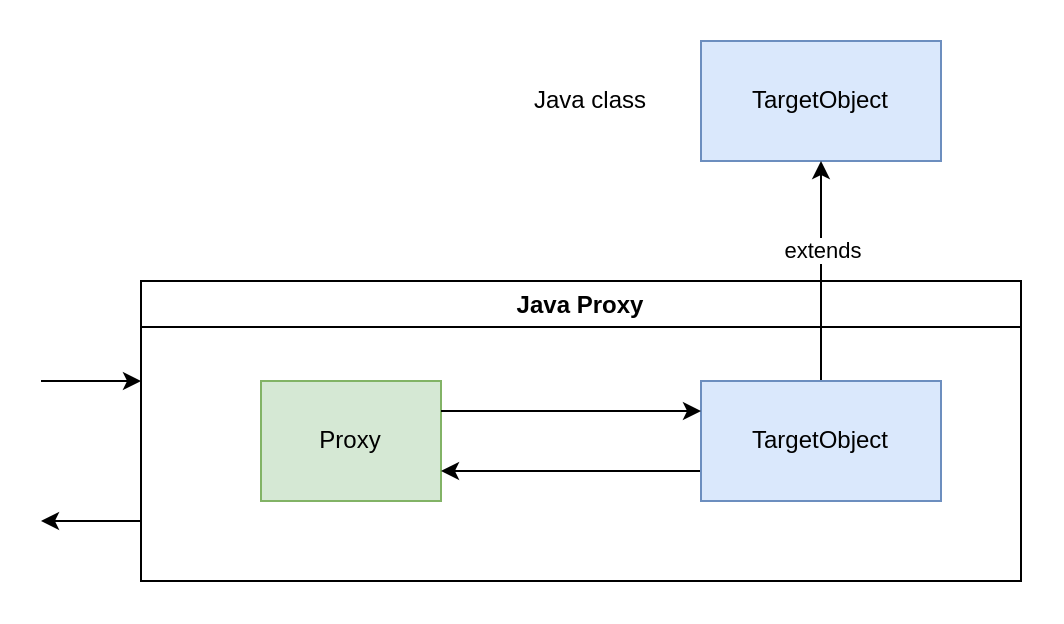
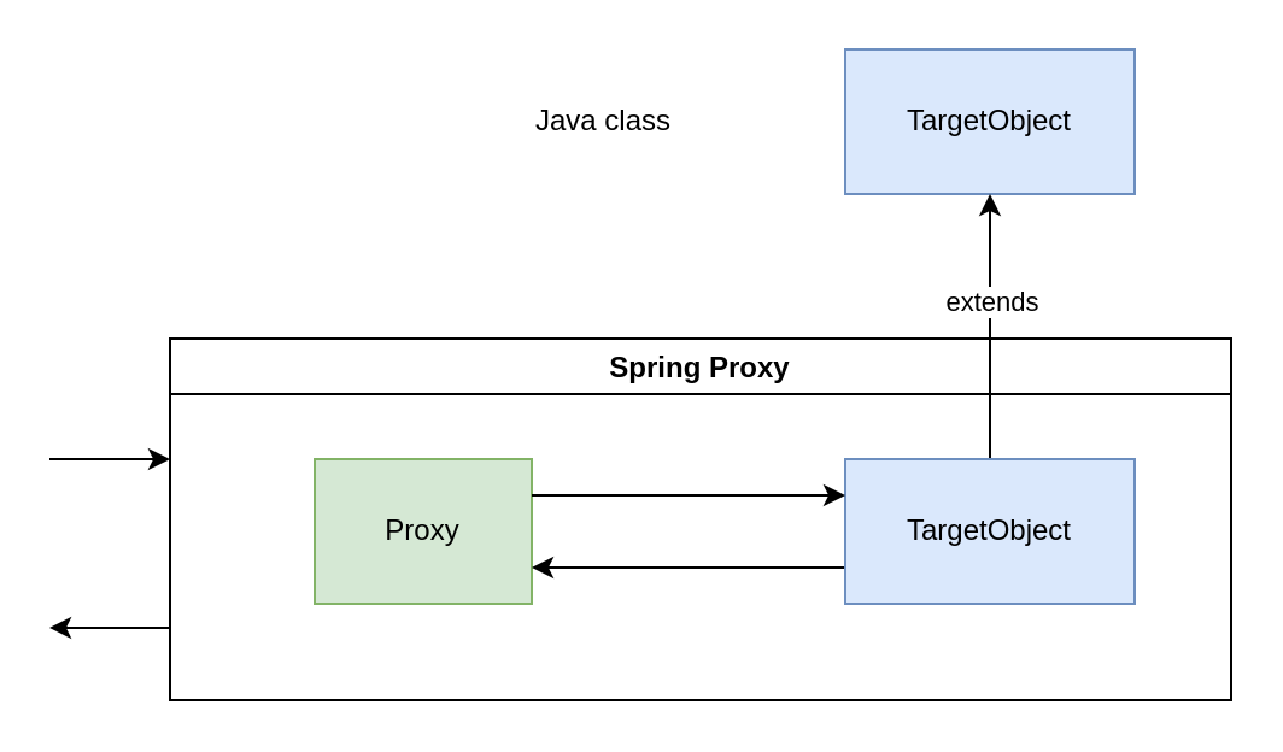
  <mxCell id="0" />
  <mxCell id="1" parent="0" />
- <mxCell id="2" value="Java Proxy" style="swimlane;" vertex="1" parent="1"><mxGeometry x="70" y="140" width="440" height="150" as="geometry" /></mxCell>
+ <mxCell id="2" value="Spring Proxy" style="swimlane;" vertex="1" parent="1"><mxGeometry x="70" y="140" width="440" height="150" as="geometry" /></mxCell>
  <mxCell id="3" value="Proxy" style="rounded=0;whiteSpace=wrap;html=1;fillColor=#d5e8d4;strokeColor=#82b366;" vertex="1" parent="2"><mxGeometry x="60" y="50" width="90" height="60" as="geometry" /></mxCell>
  <mxCell id="4" value="TargetObject" style="rounded=0;whiteSpace=wrap;html=1;fillColor=#dae8fc;strokeColor=#6c8ebf;" vertex="1" parent="1"><mxGeometry x="350" y="20" width="120" height="60" as="geometry" /></mxCell>
  <mxCell id="5" style="edgeStyle=orthogonalEdgeStyle;rounded=0;orthogonalLoop=1;jettySize=auto;html=1;exitX=0;exitY=0.75;exitDx=0;exitDy=0;entryX=1;entryY=0.75;entryDx=0;entryDy=0;" edge="1" parent="1" source="8" target="3"><mxGeometry relative="1" as="geometry" /></mxCell>
  <mxCell id="6" style="edgeStyle=orthogonalEdgeStyle;rounded=0;orthogonalLoop=1;jettySize=auto;html=1;exitX=0.5;exitY=0;exitDx=0;exitDy=0;entryX=0.5;entryY=1;entryDx=0;entryDy=0;" edge="1" parent="1" source="8" target="4"><mxGeometry relative="1" as="geometry" /></mxCell>
  <mxCell id="7" value="extends" style="edgeLabel;html=1;align=center;verticalAlign=middle;resizable=0;points=[];" vertex="1" connectable="0" parent="6"><mxGeometry x="0.2" relative="1" as="geometry"><mxPoint as="offset" /></mxGeometry></mxCell>
  <mxCell id="8" value="TargetObject" style="rounded=0;whiteSpace=wrap;html=1;fillColor=#dae8fc;strokeColor=#6c8ebf;" vertex="1" parent="1"><mxGeometry x="350" y="190" width="120" height="60" as="geometry" /></mxCell>
  <mxCell id="9" style="edgeStyle=orthogonalEdgeStyle;rounded=0;orthogonalLoop=1;jettySize=auto;html=1;exitX=1;exitY=0.25;exitDx=0;exitDy=0;entryX=0;entryY=0.25;entryDx=0;entryDy=0;" edge="1" parent="1" source="3" target="8"><mxGeometry relative="1" as="geometry" /></mxCell>
  <mxCell id="10" value="" style="endArrow=classic;html=1;rounded=0;" edge="1" parent="1"><mxGeometry width="50" height="50" relative="1" as="geometry"><mxPoint x="20" y="190" as="sourcePoint" /><mxPoint x="70" y="190" as="targetPoint" /></mxGeometry></mxCell>
  <mxCell id="11" value="" style="endArrow=classic;html=1;rounded=0;" edge="1" parent="1"><mxGeometry width="50" height="50" relative="1" as="geometry"><mxPoint x="70" y="260" as="sourcePoint" /><mxPoint x="20" y="260" as="targetPoint" /></mxGeometry></mxCell>
- <mxCell id="12" value="Java class" style="text;html=1;strokeColor=none;fillColor=none;align=center;verticalAlign=middle;whiteSpace=wrap;rounded=0;" vertex="1" parent="1"><mxGeometry x="250" y="35" width="90" height="30" as="geometry" /></mxCell>
+ <mxCell id="12" value="Java class" style="text;html=1;strokeColor=none;fillColor=none;align=center;verticalAlign=middle;whiteSpace=wrap;rounded=0;" vertex="1" parent="1"><mxGeometry x="205" y="35" width="90" height="30" as="geometry" /></mxCell>
